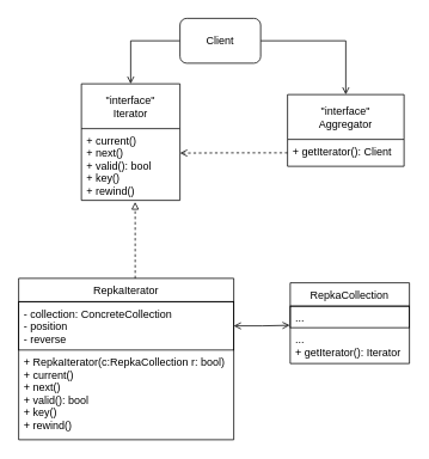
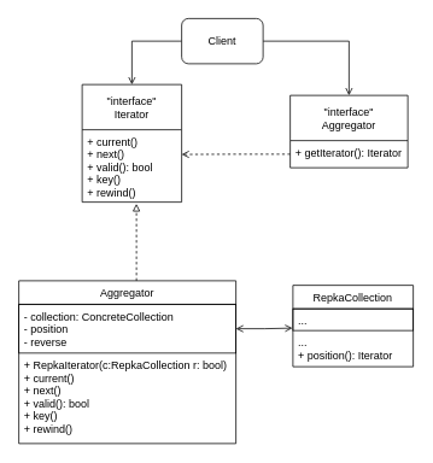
  <mxCell id="0" />
  <mxCell id="1" parent="0" />
  <mxCell id="2" style="edgeStyle=orthogonalEdgeStyle;rounded=0;orthogonalLoop=1;jettySize=auto;html=1;entryX=0.5;entryY=0;entryDx=0;entryDy=0;exitX=0;exitY=0.5;exitDx=0;exitDy=0;endArrow=open;endFill=0;" edge="1" parent="1" source="4" target="5"><mxGeometry relative="1" as="geometry" /></mxCell>
  <mxCell id="3" style="edgeStyle=orthogonalEdgeStyle;rounded=0;orthogonalLoop=1;jettySize=auto;html=1;entryX=0.5;entryY=0;entryDx=0;entryDy=0;endArrow=open;endFill=0;" edge="1" parent="1" source="4" target="7"><mxGeometry relative="1" as="geometry" /></mxCell>
  <mxCell id="4" value="Client" style="rounded=1;whiteSpace=wrap;html=1;" vertex="1" parent="1"><mxGeometry x="200" y="20" width="90" height="50" as="geometry" /></mxCell>
  <mxCell id="5" value="&quot;interface&quot;&#10;Iterator" style="swimlane;fontStyle=0;childLayout=stackLayout;horizontal=1;startSize=50;horizontalStack=0;resizeParent=1;resizeParentMax=0;resizeLast=0;collapsible=1;marginBottom=0;" vertex="1" parent="1"><mxGeometry x="90" y="93" width="110" height="130" as="geometry" /></mxCell>
  <mxCell id="6" value="+ current()&#10;+ next()&#10;+ valid(): bool&#10;+ key()&#10;+ rewind()" style="text;strokeColor=none;fillColor=none;align=left;verticalAlign=top;spacingLeft=4;spacingRight=4;overflow=hidden;rotatable=0;points=[[0,0.5],[1,0.5]];portConstraint=eastwest;" vertex="1" parent="5"><mxGeometry y="50" width="110" height="80" as="geometry" /></mxCell>
  <mxCell id="7" value="&quot;interface&quot;&#10;Aggregator" style="swimlane;fontStyle=0;childLayout=stackLayout;horizontal=1;startSize=50;horizontalStack=0;resizeParent=1;resizeParentMax=0;resizeLast=0;collapsible=1;marginBottom=0;" vertex="1" parent="1"><mxGeometry x="320" y="105" width="130" height="80" as="geometry" /></mxCell>
- <mxCell id="8" value="+ getIterator(): Client" style="text;strokeColor=none;fillColor=none;align=left;verticalAlign=top;spacingLeft=4;spacingRight=4;overflow=hidden;rotatable=0;points=[[0,0.5],[1,0.5]];portConstraint=eastwest;" vertex="1" parent="7"><mxGeometry y="50" width="130" height="30" as="geometry" /></mxCell>
+ <mxCell id="8" value="+ getIterator(): Iterator" style="text;strokeColor=none;fillColor=none;align=left;verticalAlign=top;spacingLeft=4;spacingRight=4;overflow=hidden;rotatable=0;points=[[0,0.5],[1,0.5]];portConstraint=eastwest;" vertex="1" parent="7"><mxGeometry y="50" width="130" height="30" as="geometry" /></mxCell>
  <mxCell id="9" style="edgeStyle=orthogonalEdgeStyle;rounded=0;orthogonalLoop=1;jettySize=auto;html=1;entryX=0.545;entryY=1.023;entryDx=0;entryDy=0;entryPerimeter=0;dashed=1;endArrow=block;endFill=0;" edge="1" parent="1" source="10" target="6"><mxGeometry relative="1" as="geometry"><Array as="points"><mxPoint x="150" y="240" /><mxPoint x="150" y="240" /></Array></mxGeometry></mxCell>
- <mxCell id="10" value="RepkaIterator" style="swimlane;fontStyle=0;childLayout=stackLayout;horizontal=1;startSize=26;horizontalStack=0;resizeParent=1;resizeParentMax=0;resizeLast=0;collapsible=1;marginBottom=0;" vertex="1" parent="1"><mxGeometry x="20" y="310" width="240" height="180" as="geometry" /></mxCell>
+ <mxCell id="10" value="Aggregator" style="swimlane;fontStyle=0;childLayout=stackLayout;horizontal=1;startSize=26;horizontalStack=0;resizeParent=1;resizeParentMax=0;resizeLast=0;collapsible=1;marginBottom=0;" vertex="1" parent="1"><mxGeometry x="20" y="310" width="240" height="180" as="geometry" /></mxCell>
  <mxCell id="11" value="- collection: ConcreteCollection&#10;- position&#10;- reverse" style="text;strokeColor=#000000;fillColor=none;align=left;verticalAlign=top;spacingLeft=4;spacingRight=4;overflow=hidden;rotatable=0;points=[[0,0.5],[1,0.5]];portConstraint=eastwest;" vertex="1" parent="10"><mxGeometry y="26" width="240" height="54" as="geometry" /></mxCell>
  <mxCell id="12" value="+ RepkaIterator(c:RepkaCollection r: bool)&#10;+ current()&#10;+ next()&#10;+ valid(): bool&#10;+ key()&#10;+ rewind()" style="text;strokeColor=none;fillColor=none;align=left;verticalAlign=top;spacingLeft=4;spacingRight=4;overflow=hidden;rotatable=0;points=[[0,0.5],[1,0.5]];portConstraint=eastwest;" vertex="1" parent="10"><mxGeometry y="80" width="240" height="100" as="geometry" /></mxCell>
  <mxCell id="13" value="RepkaCollection" style="swimlane;fontStyle=0;childLayout=stackLayout;horizontal=1;startSize=26;horizontalStack=0;resizeParent=1;resizeParentMax=0;resizeLast=0;collapsible=1;marginBottom=0;" vertex="1" parent="1"><mxGeometry x="323" y="315" width="133" height="90" as="geometry" /></mxCell>
  <mxCell id="14" value="..." style="text;strokeColor=#000000;fillColor=none;align=left;verticalAlign=top;spacingLeft=4;spacingRight=4;overflow=hidden;rotatable=0;points=[[0,0.5],[1,0.5]];portConstraint=eastwest;" vertex="1" parent="13"><mxGeometry y="26" width="133" height="24" as="geometry" /></mxCell>
- <mxCell id="15" value="...&#10;+ getIterator(): Iterator" style="text;strokeColor=none;fillColor=none;align=left;verticalAlign=top;spacingLeft=4;spacingRight=4;overflow=hidden;rotatable=0;points=[[0,0.5],[1,0.5]];portConstraint=eastwest;" vertex="1" parent="13"><mxGeometry y="50" width="133" height="40" as="geometry" /></mxCell>
+ <mxCell id="15" value="...&#10;+ position(): Iterator" style="text;strokeColor=none;fillColor=none;align=left;verticalAlign=top;spacingLeft=4;spacingRight=4;overflow=hidden;rotatable=0;points=[[0,0.5],[1,0.5]];portConstraint=eastwest;" vertex="1" parent="13"><mxGeometry y="50" width="133" height="40" as="geometry" /></mxCell>
  <mxCell id="16" style="edgeStyle=orthogonalEdgeStyle;rounded=0;orthogonalLoop=1;jettySize=auto;html=1;entryX=1;entryY=0.341;entryDx=0;entryDy=0;entryPerimeter=0;endArrow=open;endFill=0;dashed=1;" edge="1" parent="1" source="8" target="6"><mxGeometry relative="1" as="geometry" /></mxCell>
  <mxCell id="17" style="edgeStyle=orthogonalEdgeStyle;rounded=0;orthogonalLoop=1;jettySize=auto;html=1;endArrow=open;endFill=0;startArrow=open;startFill=0;entryX=-0.004;entryY=0.889;entryDx=0;entryDy=0;entryPerimeter=0;" edge="1" parent="1" source="11" target="14"><mxGeometry relative="1" as="geometry"><mxPoint x="310" y="358" as="targetPoint" /></mxGeometry></mxCell>
